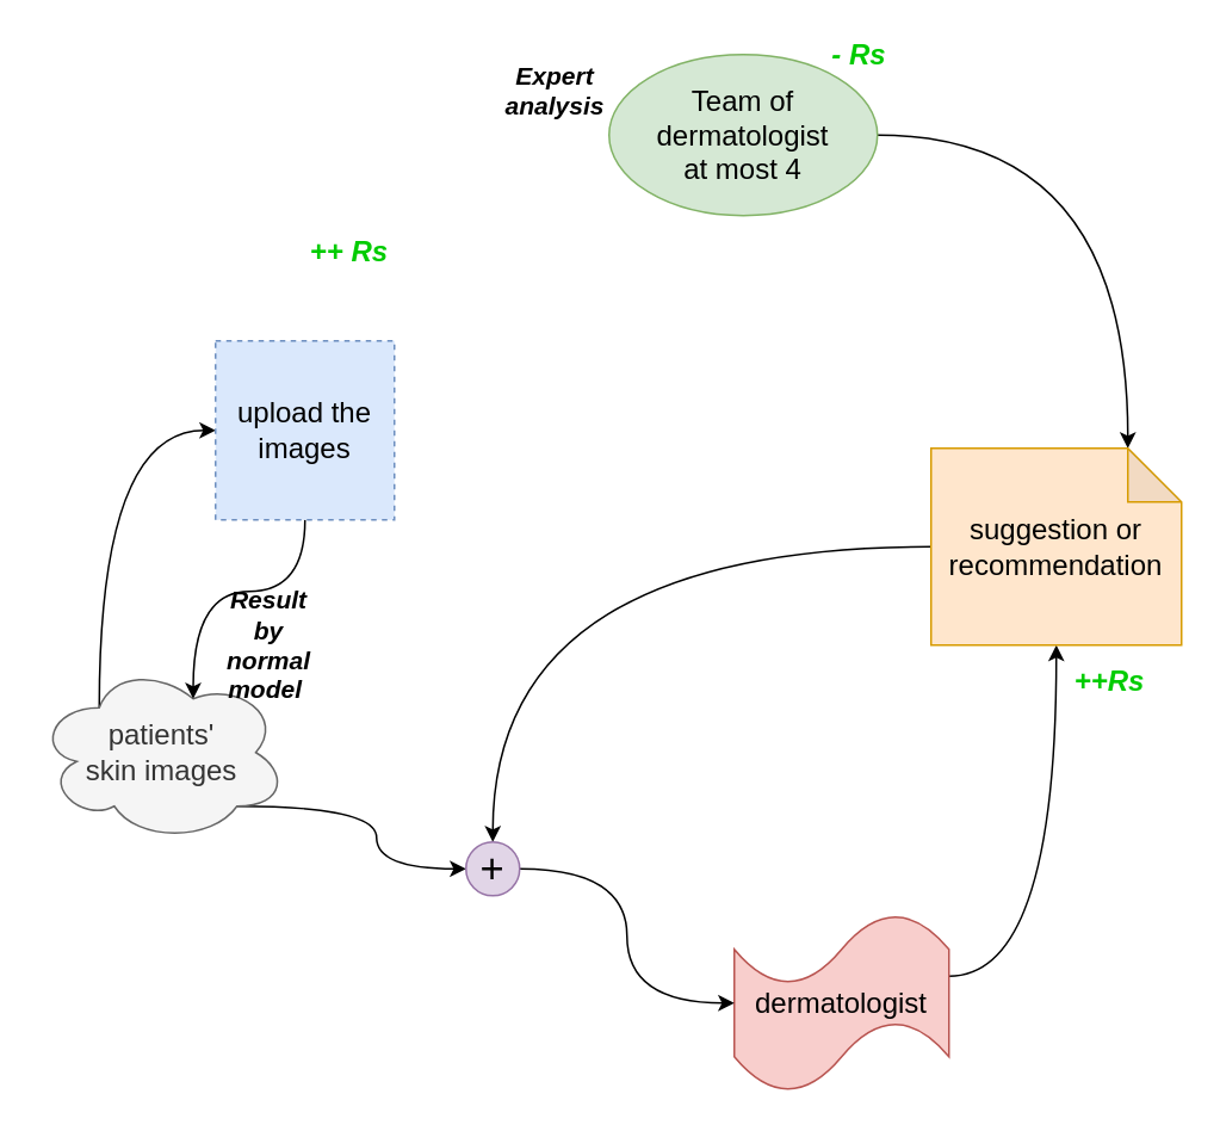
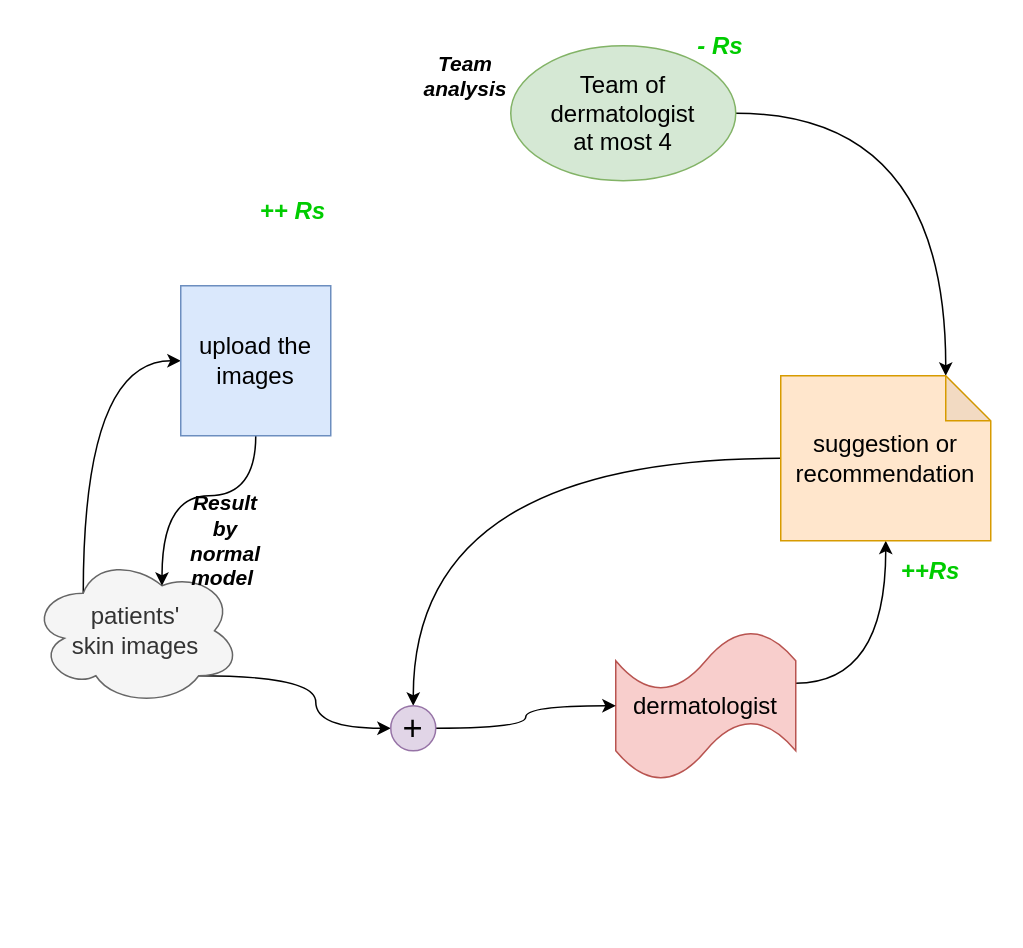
  <mxCell id="0" />
  <mxCell id="1" parent="0" />
  <mxCell id="2" style="edgeStyle=orthogonalEdgeStyle;curved=1;rounded=0;orthogonalLoop=1;jettySize=auto;html=1;exitX=0.25;exitY=0.25;exitDx=0;exitDy=0;exitPerimeter=0;entryX=0;entryY=0.5;entryDx=0;entryDy=0;" edge="1" parent="1" source="4" target="6"><mxGeometry relative="1" as="geometry" /></mxCell>
  <mxCell id="3" style="edgeStyle=orthogonalEdgeStyle;curved=1;rounded=0;orthogonalLoop=1;jettySize=auto;html=1;exitX=0.8;exitY=0.8;exitDx=0;exitDy=0;exitPerimeter=0;entryX=0;entryY=0.5;entryDx=0;entryDy=0;" edge="1" parent="1" source="4" target="14"><mxGeometry relative="1" as="geometry" /></mxCell>
  <mxCell id="4" value="&lt;font style=&quot;font-size: 16px&quot;&gt;patients'&lt;br&gt;skin images&lt;/font&gt;" style="ellipse;shape=cloud;whiteSpace=wrap;html=1;fillColor=#f5f5f5;strokeColor=#666666;fontColor=#333333;" vertex="1" parent="1"><mxGeometry x="20" y="370" width="140" height="100" as="geometry" /></mxCell>
  <mxCell id="5" style="edgeStyle=orthogonalEdgeStyle;curved=1;rounded=0;orthogonalLoop=1;jettySize=auto;html=1;exitX=0.5;exitY=1;exitDx=0;exitDy=0;entryX=0.625;entryY=0.2;entryDx=0;entryDy=0;entryPerimeter=0;" edge="1" parent="1" source="6" target="4"><mxGeometry relative="1" as="geometry" /></mxCell>
- <mxCell id="6" value="&lt;font style=&quot;font-size: 16px&quot;&gt;upload the images&lt;/font&gt;" style="whiteSpace=wrap;html=1;aspect=fixed;fillColor=#dae8fc;strokeColor=#6c8ebf;dashed=1;" vertex="1" parent="1"><mxGeometry x="120" y="190" width="100" height="100" as="geometry" /></mxCell>
+ <mxCell id="6" value="&lt;font style=&quot;font-size: 16px&quot;&gt;upload the images&lt;/font&gt;" style="whiteSpace=wrap;html=1;aspect=fixed;fillColor=#dae8fc;strokeColor=#6c8ebf;" vertex="1" parent="1"><mxGeometry x="120" y="190" width="100" height="100" as="geometry" /></mxCell>
  <mxCell id="7" style="edgeStyle=orthogonalEdgeStyle;curved=1;rounded=0;orthogonalLoop=1;jettySize=auto;html=1;exitX=1;exitY=0.5;exitDx=0;exitDy=0;entryX=0;entryY=0;entryDx=110;entryDy=0;entryPerimeter=0;" edge="1" parent="1" source="8" target="12"><mxGeometry relative="1" as="geometry" /></mxCell>
  <mxCell id="8" value="&lt;font style=&quot;font-size: 16px&quot;&gt;Team of dermatologist&lt;br&gt;at most 4&lt;/font&gt;" style="ellipse;whiteSpace=wrap;html=1;fillColor=#d5e8d4;strokeColor=#82b366;" vertex="1" parent="1"><mxGeometry x="340" y="30" width="150" height="90" as="geometry" /></mxCell>
  <mxCell id="9" style="edgeStyle=orthogonalEdgeStyle;curved=1;rounded=0;orthogonalLoop=1;jettySize=auto;html=1;exitX=1;exitY=0.35;exitDx=0;exitDy=0;exitPerimeter=0;" edge="1" parent="1" source="10" target="12"><mxGeometry relative="1" as="geometry" /></mxCell>
- <mxCell id="10" value="&lt;font style=&quot;font-size: 16px&quot;&gt;dermatologist&lt;/font&gt;" style="shape=tape;whiteSpace=wrap;html=1;fillColor=#f8cecc;strokeColor=#b85450;" vertex="1" parent="1"><mxGeometry x="410" y="510" width="120" height="100" as="geometry" /></mxCell>
+ <mxCell id="10" value="&lt;font style=&quot;font-size: 16px&quot;&gt;dermatologist&lt;/font&gt;" style="shape=tape;whiteSpace=wrap;html=1;fillColor=#f8cecc;strokeColor=#b85450;" vertex="1" parent="1"><mxGeometry x="410" y="420" width="120" height="100" as="geometry" /></mxCell>
  <mxCell id="11" style="edgeStyle=orthogonalEdgeStyle;curved=1;rounded=0;orthogonalLoop=1;jettySize=auto;html=1;exitX=0;exitY=0.5;exitDx=0;exitDy=0;exitPerimeter=0;entryX=0.5;entryY=0;entryDx=0;entryDy=0;" edge="1" parent="1" source="12" target="14"><mxGeometry relative="1" as="geometry" /></mxCell>
  <mxCell id="12" value="&lt;font style=&quot;font-size: 16px&quot;&gt;suggestion or recommendation&lt;/font&gt;" style="shape=note;whiteSpace=wrap;html=1;backgroundOutline=1;darkOpacity=0.05;fillColor=#ffe6cc;strokeColor=#d79b00;" vertex="1" parent="1"><mxGeometry x="520" y="250" width="140" height="110" as="geometry" /></mxCell>
  <mxCell id="13" style="edgeStyle=orthogonalEdgeStyle;curved=1;rounded=0;orthogonalLoop=1;jettySize=auto;html=1;exitX=1;exitY=0.5;exitDx=0;exitDy=0;entryX=0;entryY=0.5;entryDx=0;entryDy=0;entryPerimeter=0;" edge="1" parent="1" source="14" target="10"><mxGeometry relative="1" as="geometry" /></mxCell>
  <mxCell id="14" value="&lt;font style=&quot;font-size: 23px&quot;&gt;+&lt;/font&gt;" style="ellipse;whiteSpace=wrap;html=1;aspect=fixed;fillColor=#e1d5e7;strokeColor=#9673a6;" vertex="1" parent="1"><mxGeometry x="260" y="470" width="30" height="30" as="geometry" /></mxCell>
  <mxCell id="15" value="&lt;font style=&quot;font-size: 14px&quot;&gt;&lt;i&gt;&lt;b&gt;Result by normal model&amp;nbsp;&lt;/b&gt;&lt;/i&gt;&lt;/font&gt;" style="text;html=1;strokeColor=none;fillColor=none;align=center;verticalAlign=middle;whiteSpace=wrap;rounded=0;" vertex="1" parent="1"><mxGeometry x="130" y="350" width="40" height="20" as="geometry" /></mxCell>
- <mxCell id="16" value="&lt;b&gt;&lt;i&gt;&lt;font style=&quot;font-size: 14px&quot;&gt;Expert analysis&lt;/font&gt;&lt;/i&gt;&lt;/b&gt;" style="text;html=1;strokeColor=none;fillColor=none;align=center;verticalAlign=middle;whiteSpace=wrap;rounded=0;" vertex="1" parent="1"><mxGeometry x="290" y="40" width="40" height="20" as="geometry" /></mxCell>
+ <mxCell id="16" value="&lt;b&gt;&lt;i&gt;&lt;font style=&quot;font-size: 14px&quot;&gt;Team analysis&lt;/font&gt;&lt;/i&gt;&lt;/b&gt;" style="text;html=1;strokeColor=none;fillColor=none;align=center;verticalAlign=middle;whiteSpace=wrap;rounded=0;" vertex="1" parent="1"><mxGeometry x="290" y="40" width="40" height="20" as="geometry" /></mxCell>
  <mxCell id="17" value="&lt;b&gt;&lt;i&gt;&lt;font style=&quot;font-size: 16px&quot; color=&quot;#00cc00&quot;&gt;++ Rs&lt;/font&gt;&lt;/i&gt;&lt;/b&gt;" style="text;html=1;strokeColor=none;fillColor=none;align=center;verticalAlign=middle;whiteSpace=wrap;rounded=0;" vertex="1" parent="1"><mxGeometry x="170" y="130" width="50" height="20" as="geometry" /></mxCell>
  <mxCell id="18" value="&lt;b&gt;&lt;i&gt;&lt;font style=&quot;font-size: 16px&quot; color=&quot;#00cc00&quot;&gt;- Rs&lt;/font&gt;&lt;/i&gt;&lt;/b&gt;" style="text;html=1;strokeColor=none;fillColor=none;align=center;verticalAlign=middle;whiteSpace=wrap;rounded=0;" vertex="1" parent="1"><mxGeometry x="460" y="20" width="40" height="20" as="geometry" /></mxCell>
  <mxCell id="19" value="&lt;b&gt;&lt;i&gt;&lt;font style=&quot;font-size: 16px&quot; color=&quot;#00cc00&quot;&gt;++Rs&lt;/font&gt;&lt;/i&gt;&lt;/b&gt;" style="text;html=1;strokeColor=none;fillColor=none;align=center;verticalAlign=middle;whiteSpace=wrap;rounded=0;" vertex="1" parent="1"><mxGeometry x="600" y="370" width="40" height="20" as="geometry" /></mxCell>
